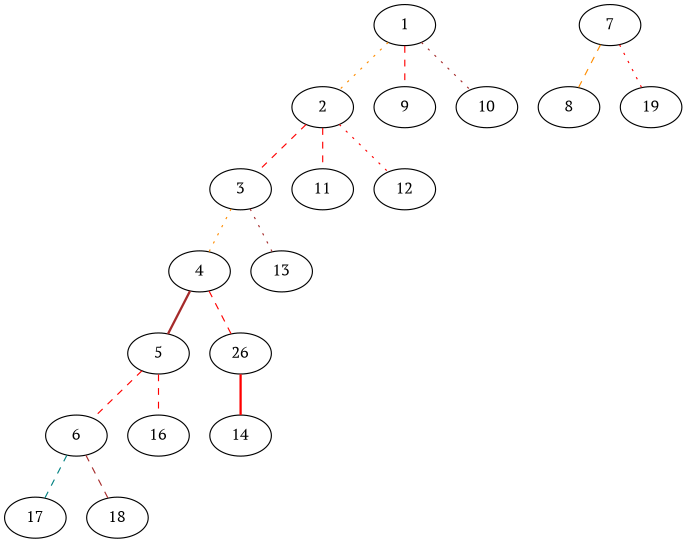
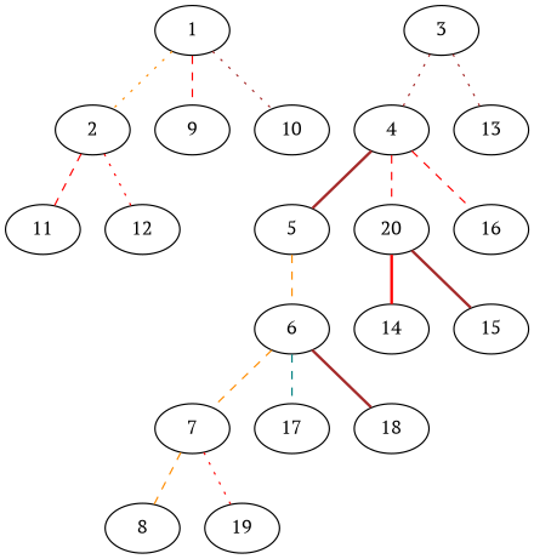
  graph {
    fontname="PT Serif"
    node [fontname="PT Serif"]
    edge [color=red fontname="PT Serif" style=dashed]
    1
    2
    9
    10
    3
    11
    12
    4
    13
    5
-   20 [label=26]
+   20
    6
    16
    14
+   15
    7
    17
    18
    8
    19
    1 -- 2 [color=darkorange style=dotted]
    1 -- 9
    1 -- 10 [color=brown style=dotted]
-   2 -- 3
    2 -- 11
    2 -- 12 [style=dotted]
-   3 -- 4 [color=darkorange style=dotted]
+   3 -- 4 [color=brown style=dotted]
    3 -- 13 [color=brown style=dotted]
    4 -- 5 [color=brown style=bold]
    4 -- 20
-   5 -- 6
-   5 -- 16
+   5 -- 6 [color=darkorange]
+   4 -- 16
    20 -- 14 [style=bold]
+   20 -- 15 [color=brown style=bold]
+   6 -- 7 [color=darkorange]
    6 -- 17 [color=teal]
-   6 -- 18 [color=brown]
+   6 -- 18 [color=brown style=bold]
    7 -- 8 [color=darkorange]
    7 -- 19 [style=dotted]
  }
